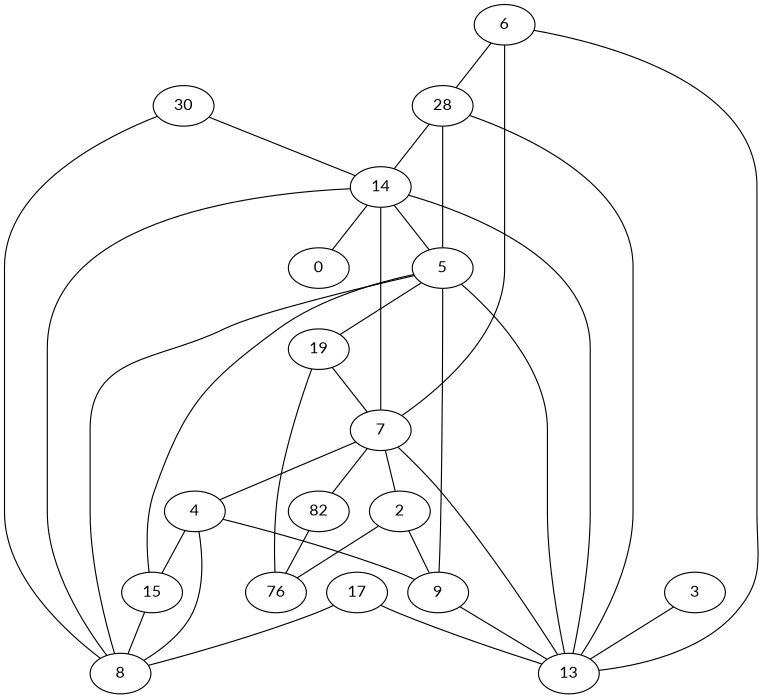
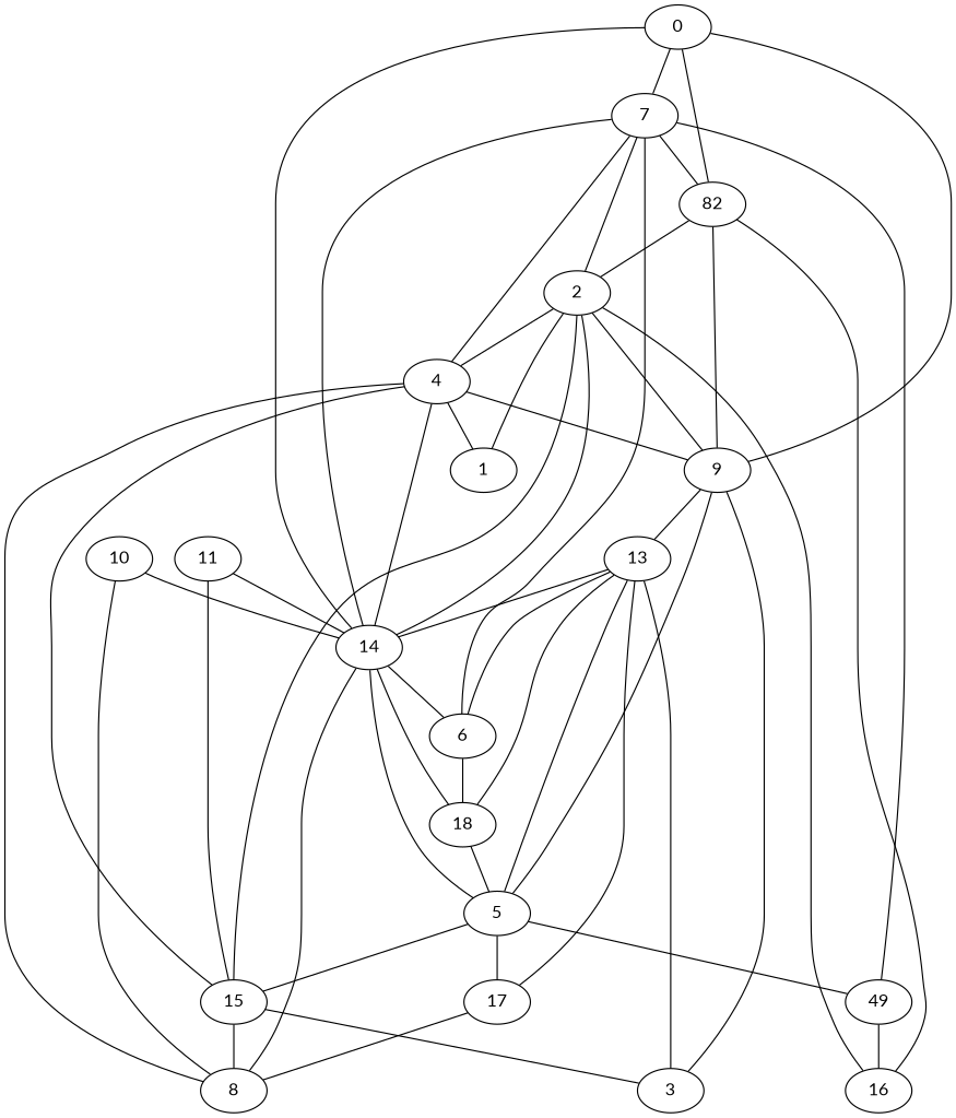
  graph {
    fontname=Lato
    node [fontname=Lato]
    edge [fontname=Lato]
    0 [Label="0 (0.00)"]
    7 [Label="7 (0.00)"]
    9 [Label="9 (0.00)"]
    2 [Label="2 (0.00)"]
    4 [Label="4 (0.00)"]
    n6 [Label="12 (0.00)" label=82]
    13 [Label="13 (0.00)"]
+   1 [Label="1 (0.00)"]
    15 [Label="15 (0.00)"]
-   16 [Label="16 (0.00)" label=76]
+   16 [Label="16 (0.00)"]
    8 [Label="8 (0.00)"]
    14 [Label="14 (0.00)"]
    3 [Label="3 (0.00)"]
    5 [Label="5 (0.00)"]
    6 [Label="6 (0.00)"]
    17 [Label="17 (0.00)"]
-   19 [Label="19 (0.00)"]
-   18 [Label="18 (0.00)" label=28]
-   10 [Label="10 (0.00)" label=30]
-   13 -- 7 [Label=2.93]
+   19 [Label="19 (0.00)" label=49]
+   18 [Label="18 (0.00)"]
+   10 [Label="10 (0.00)"]
+   11 [Label="11 (0.00)"]
+   0 -- 7 [Label=2.93]
+   0 -- 9 [Label=9.60]
    7 -- 2 [Label=8.24]
    7 -- 4 [Label=8.08]
    7 -- n6 [Label=2.72]
    9 -- 13 [Label=0.82]
    2 -- 9 [Label=9.36]
+   2 -- 4 [Label=1.95]
+   2 -- 15 [Label=0.54]
    2 -- 16 [Label=3.21]
    4 -- 9 [Label=8.10]
+   4 -- 1 [Label=3.08]
    4 -- 15 [Label=5.35]
    4 -- 8 [Label=1.56]
+   4 -- 14 [Label=6.45]
+   n6 -- 0 [Label=1.88]
+   n6 -- 9 [Label=3.90]
+   n6 -- 2 [Label=5.04]
    n6 -- 16 [Label=4.67]
    13 -- 14 [Label=7.39]
+   1 -- 2 [Label=3.48]
    15 -- 8 [Label=0.71]
+   15 -- 3 [Label=5.79]
    8 -- 14 [Label=3.99]
    14 -- 0 [Label=9.84]
    14 -- 7 [Label=7.06]
+   14 -- 2 [Label=2.40]
    14 -- 5 [Label=1.85]
+   14 -- 6 [Label=5.84]
+   3 -- 9 [Label=7.86]
    3 -- 13 [Label=4.00]
    5 -- 9 [Label=6.87]
    5 -- 13 [Label=3.34]
    5 -- 15 [Label=1.89]
-   5 -- 8 [Label=8.06]
+   5 -- 17 [Label=8.06]
    5 -- 19 [Label=8.79]
    6 -- 7 [Label=0.63]
    6 -- 13 [Label=5.01]
    6 -- 18 [Label=4.07]
    17 -- 13 [Label=0.23]
    17 -- 8 [Label=6.00]
    19 -- 7 [Label=0.79]
    19 -- 16 [Label=7.56]
    18 -- 13 [Label=0.25]
    18 -- 14 [Label=7.15]
    18 -- 5 [Label=9.38]
    10 -- 8 [Label=0.99]
    10 -- 14 [Label=1.71]
+   11 -- 15 [Label=6.48]
+   11 -- 14 [Label=4.62]
  }
